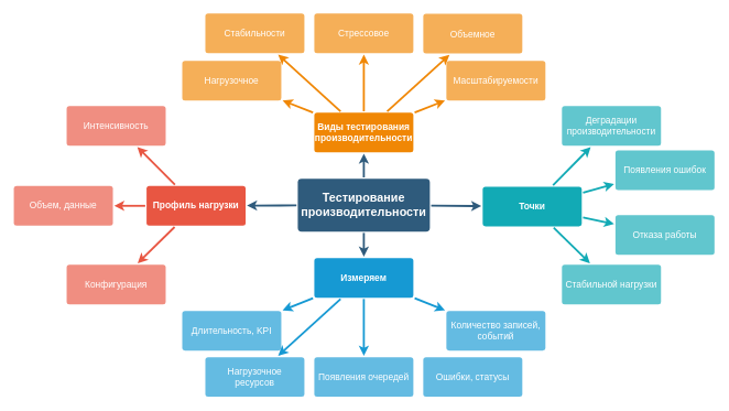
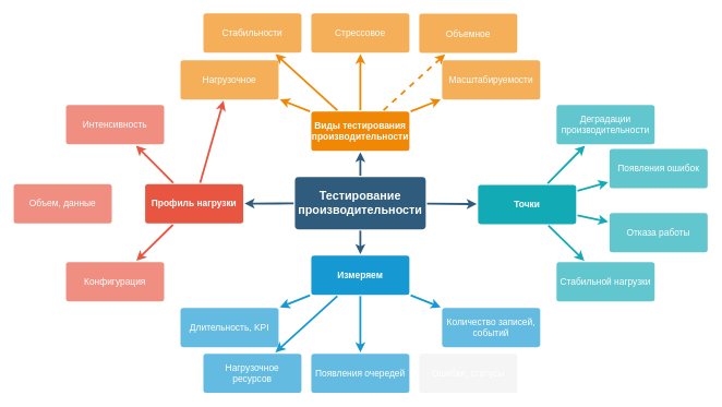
  <mxCell id="0" />
  <mxCell id="1" parent="0" />
  <mxCell id="2" value="" style="edgeStyle=none;rounded=0;jumpStyle=none;html=1;shadow=0;labelBackgroundColor=none;startArrow=none;startFill=0;endArrow=classic;endFill=1;jettySize=auto;orthogonalLoop=1;strokeColor=#2F5B7C;strokeWidth=3;fontFamily=Helvetica;fontSize=16;fontColor=#23445D;spacing=5;" parent="1" source="6" target="19" edge="1"><mxGeometry relative="1" as="geometry" /></mxCell>
  <mxCell id="3" value="" style="edgeStyle=none;rounded=0;jumpStyle=none;html=1;shadow=0;labelBackgroundColor=none;startArrow=none;startFill=0;endArrow=classic;endFill=1;jettySize=auto;orthogonalLoop=1;strokeColor=#2F5B7C;strokeWidth=3;fontFamily=Helvetica;fontSize=16;fontColor=#23445D;spacing=5;" parent="1" source="6" target="39" edge="1"><mxGeometry relative="1" as="geometry" /></mxCell>
  <mxCell id="4" value="" style="edgeStyle=none;rounded=0;jumpStyle=none;html=1;shadow=0;labelBackgroundColor=none;startArrow=none;startFill=0;endArrow=classic;endFill=1;jettySize=auto;orthogonalLoop=1;strokeColor=#2F5B7C;strokeWidth=3;fontFamily=Helvetica;fontSize=16;fontColor=#23445D;spacing=5;" parent="1" source="6" target="8" edge="1"><mxGeometry relative="1" as="geometry" /></mxCell>
  <mxCell id="5" value="" style="edgeStyle=none;rounded=0;jumpStyle=none;html=1;shadow=0;labelBackgroundColor=none;startArrow=none;startFill=0;endArrow=classic;endFill=1;jettySize=auto;orthogonalLoop=1;strokeColor=#2F5B7C;strokeWidth=3;fontFamily=Helvetica;fontSize=16;fontColor=#23445D;spacing=5;" parent="1" source="6" target="31" edge="1"><mxGeometry relative="1" as="geometry" /></mxCell>
  <mxCell id="6" value="Тестирование производительности" style="rounded=1;whiteSpace=wrap;html=1;shadow=0;labelBackgroundColor=none;strokeColor=none;strokeWidth=3;fillColor=#2F5B7C;fontFamily=Helvetica;fontSize=18;fontColor=#FFFFFF;align=center;fontStyle=1;spacing=5;arcSize=7;perimeterSpacing=2;" parent="1" vertex="1"><mxGeometry x="450" y="270" width="200" height="80" as="geometry" /></mxCell>
  <mxCell id="7" value="" style="group" parent="1" vertex="1" connectable="0"><mxGeometry x="275" y="390" width="550" height="210" as="geometry" /></mxCell>
  <mxCell id="8" value="Измеряем" style="rounded=1;whiteSpace=wrap;html=1;shadow=0;labelBackgroundColor=none;strokeColor=none;strokeWidth=3;fillColor=#1699d3;fontFamily=Helvetica;fontSize=14;fontColor=#FFFFFF;align=center;spacing=5;fontStyle=1;arcSize=7;perimeterSpacing=2;" parent="7" vertex="1"><mxGeometry x="200" width="150" height="60" as="geometry" /></mxCell>
  <mxCell id="9" value="Количество записей, событий" style="rounded=1;whiteSpace=wrap;html=1;shadow=0;labelBackgroundColor=none;strokeColor=none;strokeWidth=3;fillColor=#64bbe2;fontFamily=Helvetica;fontSize=14;fontColor=#FFFFFF;align=center;spacing=5;arcSize=7;perimeterSpacing=2;" parent="7" vertex="1"><mxGeometry x="400" y="80" width="150" height="60" as="geometry" /></mxCell>
  <mxCell id="10" value="" style="edgeStyle=none;rounded=0;jumpStyle=none;html=1;shadow=0;labelBackgroundColor=none;startArrow=none;startFill=0;endArrow=classic;endFill=1;jettySize=auto;orthogonalLoop=1;strokeColor=#1699D3;strokeWidth=3;fontFamily=Helvetica;fontSize=14;fontColor=#FFFFFF;spacing=5;" parent="7" source="8" target="9" edge="1"><mxGeometry relative="1" as="geometry" /></mxCell>
  <mxCell id="11" value="Нагрузочное ресурсов" style="rounded=1;whiteSpace=wrap;html=1;shadow=0;labelBackgroundColor=none;strokeColor=none;strokeWidth=3;fillColor=#64bbe2;fontFamily=Helvetica;fontSize=14;fontColor=#FFFFFF;align=center;spacing=5;arcSize=7;perimeterSpacing=2;" parent="7" vertex="1"><mxGeometry x="35" y="150" width="150" height="60" as="geometry" /></mxCell>
  <mxCell id="12" value="" style="edgeStyle=none;rounded=0;jumpStyle=none;html=1;shadow=0;labelBackgroundColor=none;startArrow=none;startFill=0;endArrow=classic;endFill=1;jettySize=auto;orthogonalLoop=1;strokeColor=#1699D3;strokeWidth=3;fontFamily=Helvetica;fontSize=14;fontColor=#FFFFFF;spacing=5;" parent="7" source="8" target="11" edge="1"><mxGeometry relative="1" as="geometry" /></mxCell>
  <mxCell id="13" value="Длительность, KPI" style="rounded=1;whiteSpace=wrap;html=1;shadow=0;labelBackgroundColor=none;strokeColor=none;strokeWidth=3;fillColor=#64bbe2;fontFamily=Helvetica;fontSize=14;fontColor=#FFFFFF;align=center;spacing=5;arcSize=7;perimeterSpacing=2;" parent="7" vertex="1"><mxGeometry y="80" width="150" height="60" as="geometry" /></mxCell>
  <mxCell id="14" value="" style="edgeStyle=none;rounded=0;jumpStyle=none;html=1;shadow=0;labelBackgroundColor=none;startArrow=none;startFill=0;endArrow=classic;endFill=1;jettySize=auto;orthogonalLoop=1;strokeColor=#1699D3;strokeWidth=3;fontFamily=Helvetica;fontSize=14;fontColor=#FFFFFF;spacing=5;" parent="7" source="8" target="13" edge="1"><mxGeometry relative="1" as="geometry" /></mxCell>
  <mxCell id="15" value="Появления очередей" style="rounded=1;whiteSpace=wrap;html=1;shadow=0;labelBackgroundColor=none;strokeColor=none;strokeWidth=3;fillColor=#64bbe2;fontFamily=Helvetica;fontSize=14;fontColor=#FFFFFF;align=center;spacing=5;arcSize=7;perimeterSpacing=2;" parent="7" vertex="1"><mxGeometry x="200" y="150" width="150" height="60" as="geometry" /></mxCell>
  <mxCell id="16" style="edgeStyle=none;rounded=0;orthogonalLoop=1;jettySize=auto;html=1;strokeColor=#1699D3;strokeWidth=3;fontSize=14;" parent="7" source="8" target="15" edge="1"><mxGeometry relative="1" as="geometry" /></mxCell>
- <mxCell id="17" value="Ошибки, статусы" style="rounded=1;whiteSpace=wrap;html=1;shadow=0;labelBackgroundColor=none;strokeColor=none;strokeWidth=3;fillColor=#64bbe2;fontFamily=Helvetica;fontSize=14;fontColor=#FFFFFF;align=center;spacing=5;arcSize=7;perimeterSpacing=2;" parent="7" vertex="1"><mxGeometry x="365" y="150" width="150" height="60" as="geometry" /></mxCell>
+ <mxCell id="17" value="Ошибки, статусы" style="rounded=1;whiteSpace=wrap;html=1;shadow=0;labelBackgroundColor=none;strokeColor=none;strokeWidth=3;fillColor=#f5f5f5;fontFamily=Helvetica;fontSize=14;fontColor=#FFFFFF;align=center;spacing=5;arcSize=7;perimeterSpacing=2;" parent="7" vertex="1"><mxGeometry x="365" y="150" width="150" height="60" as="geometry" /></mxCell>
  <mxCell id="18" value="" style="group" parent="1" vertex="1" connectable="0"><mxGeometry x="275" y="20" width="550" height="210" as="geometry" /></mxCell>
  <mxCell id="19" value="Виды тестирования производительности" style="rounded=1;whiteSpace=wrap;html=1;shadow=0;labelBackgroundColor=none;strokeColor=none;strokeWidth=3;fillColor=#F08705;fontFamily=Helvetica;fontSize=14;fontColor=#FFFFFF;align=center;spacing=5;fontStyle=1;arcSize=7;perimeterSpacing=2;" parent="18" vertex="1"><mxGeometry x="200" y="150" width="150" height="60" as="geometry" /></mxCell>
  <mxCell id="20" value="Стрессовое&lt;br&gt;" style="rounded=1;whiteSpace=wrap;html=1;shadow=0;labelBackgroundColor=none;strokeColor=none;strokeWidth=3;fillColor=#f5af58;fontFamily=Helvetica;fontSize=14;fontColor=#FFFFFF;align=center;spacing=5;arcSize=7;perimeterSpacing=2;" parent="18" vertex="1"><mxGeometry x="200" width="150" height="60" as="geometry" /></mxCell>
  <mxCell id="21" value="" style="edgeStyle=none;rounded=0;jumpStyle=none;html=1;shadow=0;labelBackgroundColor=none;startArrow=none;startFill=0;endArrow=classic;endFill=1;jettySize=auto;orthogonalLoop=1;strokeColor=#F08705;strokeWidth=3;fontFamily=Helvetica;fontSize=14;fontColor=#FFFFFF;spacing=5;" parent="18" source="19" target="20" edge="1"><mxGeometry relative="1" as="geometry" /></mxCell>
  <mxCell id="22" value="Стабильности" style="rounded=1;whiteSpace=wrap;html=1;shadow=0;labelBackgroundColor=none;strokeColor=none;strokeWidth=3;fillColor=#f5af58;fontFamily=Helvetica;fontSize=14;fontColor=#FFFFFF;align=center;spacing=5;arcSize=7;perimeterSpacing=2;" parent="18" vertex="1"><mxGeometry x="35" width="150" height="60" as="geometry" /></mxCell>
  <mxCell id="23" value="" style="edgeStyle=none;rounded=0;jumpStyle=none;html=1;shadow=0;labelBackgroundColor=none;startArrow=none;startFill=0;endArrow=classic;endFill=1;jettySize=auto;orthogonalLoop=1;strokeColor=#F08705;strokeWidth=3;fontFamily=Helvetica;fontSize=14;fontColor=#FFFFFF;spacing=5;" parent="18" source="19" target="22" edge="1"><mxGeometry relative="1" as="geometry" /></mxCell>
  <mxCell id="24" value="Нагрузочное" style="rounded=1;whiteSpace=wrap;html=1;shadow=0;labelBackgroundColor=none;strokeColor=none;strokeWidth=3;fillColor=#f5af58;fontFamily=Helvetica;fontSize=14;fontColor=#FFFFFF;align=center;spacing=5;arcSize=7;perimeterSpacing=2;" parent="18" vertex="1"><mxGeometry y="71.5" width="150" height="60" as="geometry" /></mxCell>
  <mxCell id="25" value="" style="edgeStyle=none;rounded=0;jumpStyle=none;html=1;shadow=0;labelBackgroundColor=none;startArrow=none;startFill=0;endArrow=classic;endFill=1;jettySize=auto;orthogonalLoop=1;strokeColor=#F08705;strokeWidth=3;fontFamily=Helvetica;fontSize=14;fontColor=#FFFFFF;spacing=5;" parent="18" source="19" target="24" edge="1"><mxGeometry relative="1" as="geometry" /></mxCell>
  <mxCell id="26" value="Объемное&lt;br&gt;" style="rounded=1;whiteSpace=wrap;html=1;shadow=0;labelBackgroundColor=none;strokeColor=none;strokeWidth=3;fillColor=#f5af58;fontFamily=Helvetica;fontSize=14;fontColor=#FFFFFF;align=center;spacing=5;arcSize=7;perimeterSpacing=2;" parent="18" vertex="1"><mxGeometry x="365" y="0.5" width="150" height="60" as="geometry" /></mxCell>
- <mxCell id="27" style="rounded=0;orthogonalLoop=1;jettySize=auto;html=1;strokeColor=#F08705;strokeWidth=3;" parent="18" source="19" target="26" edge="1"><mxGeometry relative="1" as="geometry" /></mxCell>
+ <mxCell id="27" style="rounded=0;orthogonalLoop=1;jettySize=auto;html=1;strokeColor=#F08705;strokeWidth=3;dashed=1;" parent="18" source="19" target="26" edge="1"><mxGeometry relative="1" as="geometry" /></mxCell>
  <mxCell id="28" value="Масштабируемости&lt;br&gt;" style="rounded=1;whiteSpace=wrap;html=1;shadow=0;labelBackgroundColor=none;strokeColor=none;strokeWidth=3;fillColor=#f5af58;fontFamily=Helvetica;fontSize=14;fontColor=#FFFFFF;align=center;spacing=5;arcSize=7;perimeterSpacing=2;" parent="18" vertex="1"><mxGeometry x="400" y="71.5" width="150" height="60" as="geometry" /></mxCell>
  <mxCell id="29" style="edgeStyle=none;rounded=0;orthogonalLoop=1;jettySize=auto;html=1;strokeColor=#F08705;strokeWidth=3;" parent="18" source="19" target="28" edge="1"><mxGeometry relative="1" as="geometry" /></mxCell>
  <mxCell id="30" value="" style="group" parent="1" vertex="1" connectable="0"><mxGeometry x="20" y="160" width="351" height="300" as="geometry" /></mxCell>
  <mxCell id="31" value="Профиль нагрузки" style="rounded=1;whiteSpace=wrap;html=1;shadow=0;labelBackgroundColor=none;strokeColor=none;strokeWidth=3;fillColor=#e85642;fontFamily=Helvetica;fontSize=14;fontColor=#FFFFFF;align=center;spacing=5;fontStyle=1;arcSize=7;perimeterSpacing=2;" parent="30" vertex="1"><mxGeometry x="201" y="121" width="150" height="60" as="geometry" /></mxCell>
  <mxCell id="32" value="Конфигурация" style="rounded=1;whiteSpace=wrap;html=1;shadow=0;labelBackgroundColor=none;strokeColor=none;strokeWidth=3;fillColor=#f08e81;fontFamily=Helvetica;fontSize=14;fontColor=#FFFFFF;align=center;spacing=5;fontStyle=0;arcSize=7;perimeterSpacing=2;" parent="30" vertex="1"><mxGeometry x="80" y="240" width="150" height="60" as="geometry" /></mxCell>
  <mxCell id="33" value="" style="edgeStyle=none;rounded=1;jumpStyle=none;html=1;shadow=0;labelBackgroundColor=none;startArrow=none;startFill=0;jettySize=auto;orthogonalLoop=1;strokeColor=#E85642;strokeWidth=3;fontFamily=Helvetica;fontSize=14;fontColor=#FFFFFF;spacing=5;fontStyle=1;fillColor=#b0e3e6;" parent="30" source="31" target="32" edge="1"><mxGeometry relative="1" as="geometry" /></mxCell>
  <mxCell id="34" value="Объем, данные" style="rounded=1;whiteSpace=wrap;html=1;shadow=0;labelBackgroundColor=none;strokeColor=none;strokeWidth=3;fillColor=#f08e81;fontFamily=Helvetica;fontSize=14;fontColor=#FFFFFF;align=center;spacing=5;fontStyle=0;arcSize=7;perimeterSpacing=2;" parent="30" vertex="1"><mxGeometry y="121" width="150" height="60" as="geometry" /></mxCell>
- <mxCell id="35" value="" style="edgeStyle=none;rounded=1;jumpStyle=none;html=1;shadow=0;labelBackgroundColor=none;startArrow=none;startFill=0;jettySize=auto;orthogonalLoop=1;strokeColor=#E85642;strokeWidth=3;fontFamily=Helvetica;fontSize=14;fontColor=#FFFFFF;spacing=5;fontStyle=1;fillColor=#b0e3e6;" parent="30" source="31" target="34" edge="1"><mxGeometry relative="1" as="geometry" /></mxCell>
+ <mxCell id="35" value="" style="edgeStyle=none;rounded=1;jumpStyle=none;html=1;shadow=0;labelBackgroundColor=none;startArrow=none;startFill=0;jettySize=auto;orthogonalLoop=1;strokeColor=#E85642;strokeWidth=3;fontFamily=Helvetica;fontSize=14;fontColor=#FFFFFF;spacing=5;fontStyle=1;fillColor=#b0e3e6;" parent="30" source="31" target="24" edge="1"><mxGeometry relative="1" as="geometry" /></mxCell>
  <mxCell id="36" value="Интенсивность" style="rounded=1;whiteSpace=wrap;html=1;shadow=0;labelBackgroundColor=none;strokeColor=none;strokeWidth=3;fillColor=#f08e81;fontFamily=Helvetica;fontSize=14;fontColor=#FFFFFF;align=center;spacing=5;fontStyle=0;arcSize=7;perimeterSpacing=2;" parent="30" vertex="1"><mxGeometry x="80" width="150" height="60" as="geometry" /></mxCell>
  <mxCell id="37" value="" style="edgeStyle=none;rounded=1;jumpStyle=none;html=1;shadow=0;labelBackgroundColor=none;startArrow=none;startFill=0;jettySize=auto;orthogonalLoop=1;strokeColor=#E85642;strokeWidth=3;fontFamily=Helvetica;fontSize=14;fontColor=#FFFFFF;spacing=5;fontStyle=1;fillColor=#b0e3e6;" parent="30" source="31" target="36" edge="1"><mxGeometry relative="1" as="geometry" /></mxCell>
  <mxCell id="38" value="" style="group" parent="1" vertex="1" connectable="0"><mxGeometry x="730" y="160" width="351" height="300" as="geometry" /></mxCell>
  <mxCell id="39" value="Точки" style="rounded=1;whiteSpace=wrap;html=1;shadow=0;labelBackgroundColor=none;strokeColor=none;strokeWidth=3;fillColor=#12aab5;fontFamily=Helvetica;fontSize=14;fontColor=#FFFFFF;align=center;spacing=5;fontStyle=1;arcSize=7;perimeterSpacing=2;" parent="38" vertex="1"><mxGeometry y="122.0" width="150" height="60" as="geometry" /></mxCell>
  <mxCell id="40" value="Стабильной нагрузки" style="rounded=1;whiteSpace=wrap;html=1;shadow=0;labelBackgroundColor=none;strokeColor=none;strokeWidth=3;fillColor=#61c6ce;fontFamily=Helvetica;fontSize=14;fontColor=#FFFFFF;align=center;spacing=5;fontStyle=0;arcSize=7;perimeterSpacing=2;" parent="38" vertex="1"><mxGeometry x="120" y="240" width="150" height="60" as="geometry" /></mxCell>
  <mxCell id="41" value="" style="edgeStyle=none;rounded=1;jumpStyle=none;html=1;shadow=0;labelBackgroundColor=none;startArrow=none;startFill=0;jettySize=auto;orthogonalLoop=1;strokeColor=#12AAB5;strokeWidth=3;fontFamily=Helvetica;fontSize=14;fontColor=#FFFFFF;spacing=5;fontStyle=1;fillColor=#b0e3e6;" parent="38" source="39" target="40" edge="1"><mxGeometry relative="1" as="geometry" /></mxCell>
  <mxCell id="42" value="Отказа работы" style="rounded=1;whiteSpace=wrap;html=1;shadow=0;labelBackgroundColor=none;strokeColor=none;strokeWidth=3;fillColor=#61c6ce;fontFamily=Helvetica;fontSize=14;fontColor=#FFFFFF;align=center;spacing=5;fontStyle=0;arcSize=7;perimeterSpacing=2;" parent="38" vertex="1"><mxGeometry x="201" y="165" width="150" height="60" as="geometry" /></mxCell>
  <mxCell id="43" value="" style="edgeStyle=none;rounded=1;jumpStyle=none;html=1;shadow=0;labelBackgroundColor=none;startArrow=none;startFill=0;jettySize=auto;orthogonalLoop=1;strokeColor=#12AAB5;strokeWidth=3;fontFamily=Helvetica;fontSize=14;fontColor=#FFFFFF;spacing=5;fontStyle=1;fillColor=#b0e3e6;" parent="38" source="39" target="42" edge="1"><mxGeometry relative="1" as="geometry" /></mxCell>
  <mxCell id="44" value="Появления ошибок" style="rounded=1;whiteSpace=wrap;html=1;shadow=0;labelBackgroundColor=none;strokeColor=none;strokeWidth=3;fillColor=#61c6ce;fontFamily=Helvetica;fontSize=14;fontColor=#FFFFFF;align=center;spacing=5;fontStyle=0;arcSize=7;perimeterSpacing=2;" parent="38" vertex="1"><mxGeometry x="201" y="67" width="150" height="60" as="geometry" /></mxCell>
  <mxCell id="45" value="" style="edgeStyle=none;rounded=1;jumpStyle=none;html=1;shadow=0;labelBackgroundColor=none;startArrow=none;startFill=0;jettySize=auto;orthogonalLoop=1;strokeColor=#12AAB5;strokeWidth=3;fontFamily=Helvetica;fontSize=14;fontColor=#FFFFFF;spacing=5;fontStyle=1;fillColor=#b0e3e6;" parent="38" source="39" target="44" edge="1"><mxGeometry relative="1" as="geometry" /></mxCell>
  <mxCell id="46" value="Деградации производительности" style="rounded=1;whiteSpace=wrap;html=1;shadow=0;labelBackgroundColor=none;strokeColor=none;strokeWidth=3;fillColor=#61c6ce;fontFamily=Helvetica;fontSize=14;fontColor=#FFFFFF;align=center;spacing=5;fontStyle=0;arcSize=7;perimeterSpacing=2;" parent="38" vertex="1"><mxGeometry x="120" width="150" height="60" as="geometry" /></mxCell>
  <mxCell id="47" value="" style="edgeStyle=none;rounded=1;jumpStyle=none;html=1;shadow=0;labelBackgroundColor=none;startArrow=none;startFill=0;jettySize=auto;orthogonalLoop=1;strokeColor=#12AAB5;strokeWidth=3;fontFamily=Helvetica;fontSize=14;fontColor=#FFFFFF;spacing=5;fontStyle=1;fillColor=#b0e3e6;" parent="38" source="39" target="46" edge="1"><mxGeometry relative="1" as="geometry" /></mxCell>
